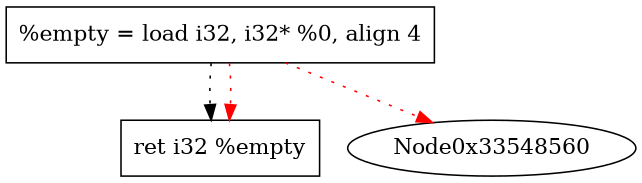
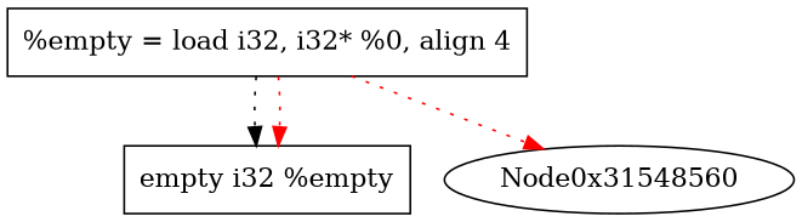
  digraph {
    node [shape=record]
    edge [style=dotted color=red]
    n1 [label="  %empty = load i32, i32* %0, align 4"]
-   n2 [label="  ret i32 %empty"]
-   Node0x31548560 [label=Node0x33548560 shape=""]
+   n2 [label="empty i32 %empty"]
+   Node0x31548560 [shape=""]
    n1 -> n2 [color=""]
    n1 -> n2
    n1 -> Node0x31548560
  }
